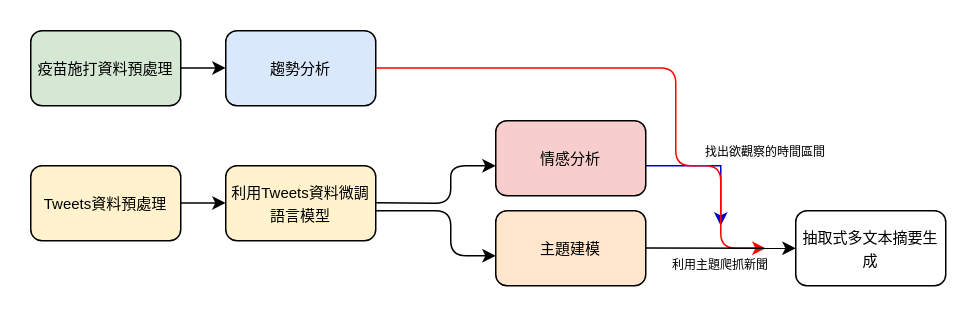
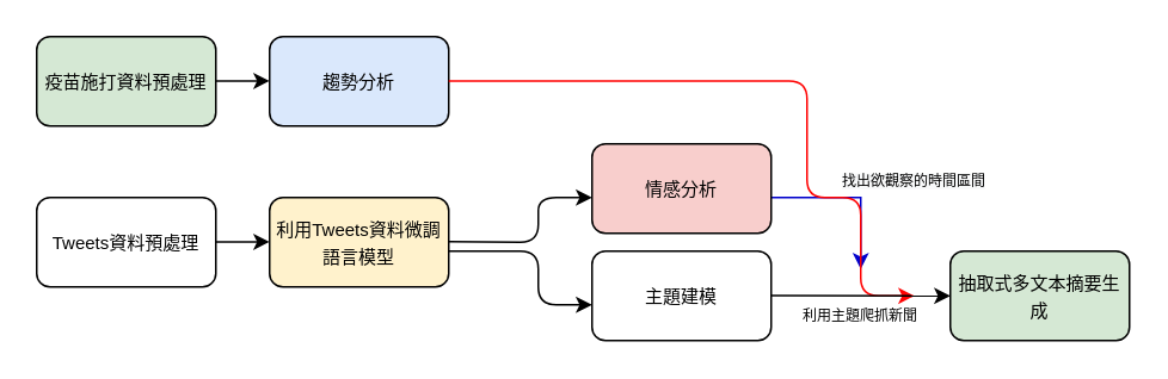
  <mxCell id="0" />
  <mxCell id="1" parent="0" />
- <mxCell id="2" value="&lt;span style=&quot;font-size: 10px&quot;&gt;Tweets資料預處理&lt;/span&gt;" style="rounded=1;whiteSpace=wrap;html=1;fillColor=#fff2cc;" parent="1" vertex="1"><mxGeometry y="110" width="100" height="50" as="geometry" x="20" /></mxCell>
+ <mxCell id="2" value="&lt;span style=&quot;font-size: 10px&quot;&gt;Tweets資料預處理&lt;/span&gt;" style="rounded=1;whiteSpace=wrap;html=1;" parent="1" vertex="1"><mxGeometry y="110" width="100" height="50" as="geometry" x="20" /></mxCell>
  <mxCell id="3" value="" style="endArrow=classic;html=1;" parent="1" edge="1"><mxGeometry width="50" height="50" relative="1" as="geometry"><mxPoint x="250" y="134.71" as="sourcePoint" /><mxPoint x="330" y="110" as="targetPoint" /><Array as="points"><mxPoint x="300" y="135" /><mxPoint x="300" y="110" /></Array></mxGeometry></mxCell>
  <mxCell id="4" style="edgeStyle=orthogonalEdgeStyle;rounded=0;orthogonalLoop=1;jettySize=auto;html=1;strokeColor=#0000CC;" parent="1" source="5" edge="1"><mxGeometry relative="1" as="geometry"><mxPoint x="480" y="150" as="targetPoint" /><Array as="points"><mxPoint x="480" y="110" /><mxPoint x="480" y="140" /></Array></mxGeometry></mxCell>
  <mxCell id="5" value="&lt;font style=&quot;font-size: 10px&quot;&gt;情感分析&lt;/font&gt;" style="rounded=1;whiteSpace=wrap;html=1;fillColor=#f8cecc;" parent="1" vertex="1"><mxGeometry x="330" y="80" width="100" height="50" as="geometry" /></mxCell>
  <mxCell id="6" value="" style="endArrow=classic;html=1;edgeStyle=orthogonalEdgeStyle;" parent="1" edge="1"><mxGeometry width="50" height="50" relative="1" as="geometry"><mxPoint x="250" y="140" as="sourcePoint" /><mxPoint x="330" y="170" as="targetPoint" /><Array as="points"><mxPoint x="300" y="140" /><mxPoint x="300" y="170" /></Array></mxGeometry></mxCell>
- <mxCell id="7" value="&lt;font style=&quot;font-size: 10px&quot;&gt;主題建模&lt;/font&gt;" style="rounded=1;whiteSpace=wrap;html=1;fillColor=#ffe6cc;" parent="1" vertex="1"><mxGeometry x="330" y="140" width="100" height="50" as="geometry" /></mxCell>
+ <mxCell id="7" value="&lt;font style=&quot;font-size: 10px&quot;&gt;主題建模&lt;/font&gt;" style="rounded=1;whiteSpace=wrap;html=1;" parent="1" vertex="1"><mxGeometry x="330" y="140" width="100" height="50" as="geometry" /></mxCell>
  <mxCell id="8" value="&lt;span style=&quot;font-size: 10px&quot;&gt;疫苗施打資料預處理&lt;/span&gt;" style="rounded=1;whiteSpace=wrap;html=1;fillColor=#d5e8d4;" parent="1" vertex="1"><mxGeometry y="20" width="100" height="50" as="geometry" x="20" /></mxCell>
  <mxCell id="9" value="&lt;font style=&quot;font-size: 10px&quot;&gt;利用Tweets資料微調語言模型&lt;/font&gt;" style="rounded=1;whiteSpace=wrap;html=1;fillColor=#fff2cc;" parent="1" vertex="1"><mxGeometry x="150" y="110" width="100" height="50" as="geometry" /></mxCell>
  <mxCell id="10" value="" style="endArrow=classic;html=1;" parent="1" edge="1"><mxGeometry width="50" height="50" relative="1" as="geometry"><mxPoint x="120" y="134.8" as="sourcePoint" /><mxPoint x="150" y="134.8" as="targetPoint" /></mxGeometry></mxCell>
  <mxCell id="11" value="" style="endArrow=classic;html=1;" parent="1" edge="1"><mxGeometry width="50" height="50" relative="1" as="geometry"><mxPoint x="120" y="44.8" as="sourcePoint" /><mxPoint x="150" y="44.8" as="targetPoint" /></mxGeometry></mxCell>
  <mxCell id="12" value="&lt;font style=&quot;font-size: 10px&quot;&gt;趨勢分析&lt;/font&gt;" style="rounded=1;whiteSpace=wrap;html=1;fillColor=#dae8fc;" parent="1" vertex="1"><mxGeometry x="150" y="20" width="100" height="50" as="geometry" /></mxCell>
  <mxCell id="13" value="" style="endArrow=classic;html=1;edgeStyle=orthogonalEdgeStyle;strokeColor=#FF0000;" parent="1" edge="1"><mxGeometry width="50" height="50" relative="1" as="geometry"><mxPoint x="250" y="44.8" as="sourcePoint" /><mxPoint x="510" y="165" as="targetPoint" /><Array as="points"><mxPoint x="450" y="45" /><mxPoint x="450" y="110" /><mxPoint x="480" y="110" /><mxPoint x="480" y="165" /></Array></mxGeometry></mxCell>
  <mxCell id="14" value="" style="endArrow=classic;html=1;" parent="1" edge="1"><mxGeometry width="50" height="50" relative="1" as="geometry"><mxPoint x="430" y="164.8" as="sourcePoint" /><mxPoint x="530" y="165" as="targetPoint" /></mxGeometry></mxCell>
  <mxCell id="15" value="&lt;span style=&quot;font-size: 8px&quot;&gt;利用主題爬抓新聞&lt;/span&gt;" style="text;html=1;strokeColor=none;fillColor=none;align=center;verticalAlign=middle;whiteSpace=wrap;rounded=0;" parent="1" vertex="1"><mxGeometry x="410" y="170" width="140" height="10" as="geometry" /></mxCell>
- <mxCell id="16" value="&lt;span style=&quot;font-size: 10px&quot;&gt;抽取式多文本摘要生成&lt;/span&gt;" style="rounded=1;whiteSpace=wrap;html=1;" parent="1" vertex="1"><mxGeometry x="530" y="140" width="100" height="50" as="geometry" /></mxCell>
+ <mxCell id="16" value="&lt;span style=&quot;font-size: 10px&quot;&gt;抽取式多文本摘要生成&lt;/span&gt;" style="rounded=1;whiteSpace=wrap;html=1;fillColor=#d5e8d4;" parent="1" vertex="1"><mxGeometry x="530" y="140" width="100" height="50" as="geometry" /></mxCell>
  <mxCell id="17" value="&lt;span style=&quot;color: rgb(0 , 0 , 0) ; font-family: &amp;#34;helvetica&amp;#34; ; font-size: 8px ; font-style: normal ; font-weight: 400 ; letter-spacing: normal ; text-align: center ; text-indent: 0px ; text-transform: none ; word-spacing: 0px ; background-color: rgb(248 , 249 , 250) ; display: inline ; float: none&quot;&gt;找出欲觀察的時間區間&lt;/span&gt;" style="text;html=1;strokeColor=none;fillColor=none;align=center;verticalAlign=middle;whiteSpace=wrap;rounded=0;" parent="1" vertex="1"><mxGeometry x="420" y="90" width="180" height="20" as="geometry" /></mxCell>
